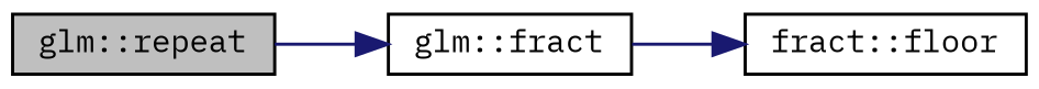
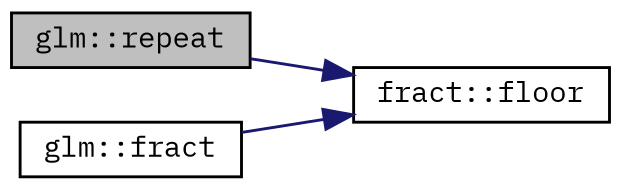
  digraph {
    fontname="IBM Plex Mono"
    rankdir=LR
    node [color=black fillcolor=white fontname="IBM Plex Mono" fontsize=10 shape=record style=filled]
    edge [color=midnightblue fontname="IBM Plex Mono" fontsize=10 labelfontname=Helvetica labelfontsize=10 style=solid]
    n1 [fillcolor=grey75 fontcolor=black height=0.2 label="glm::repeat" width=0.4]
    n2 [height=0.2 label="glm::fract" width=0.4]
    n3 [height=0.2 label="fract::floor" width=0.4]
-   n1 -> n2
+   n1 -> n3
    n2 -> n3
  }
